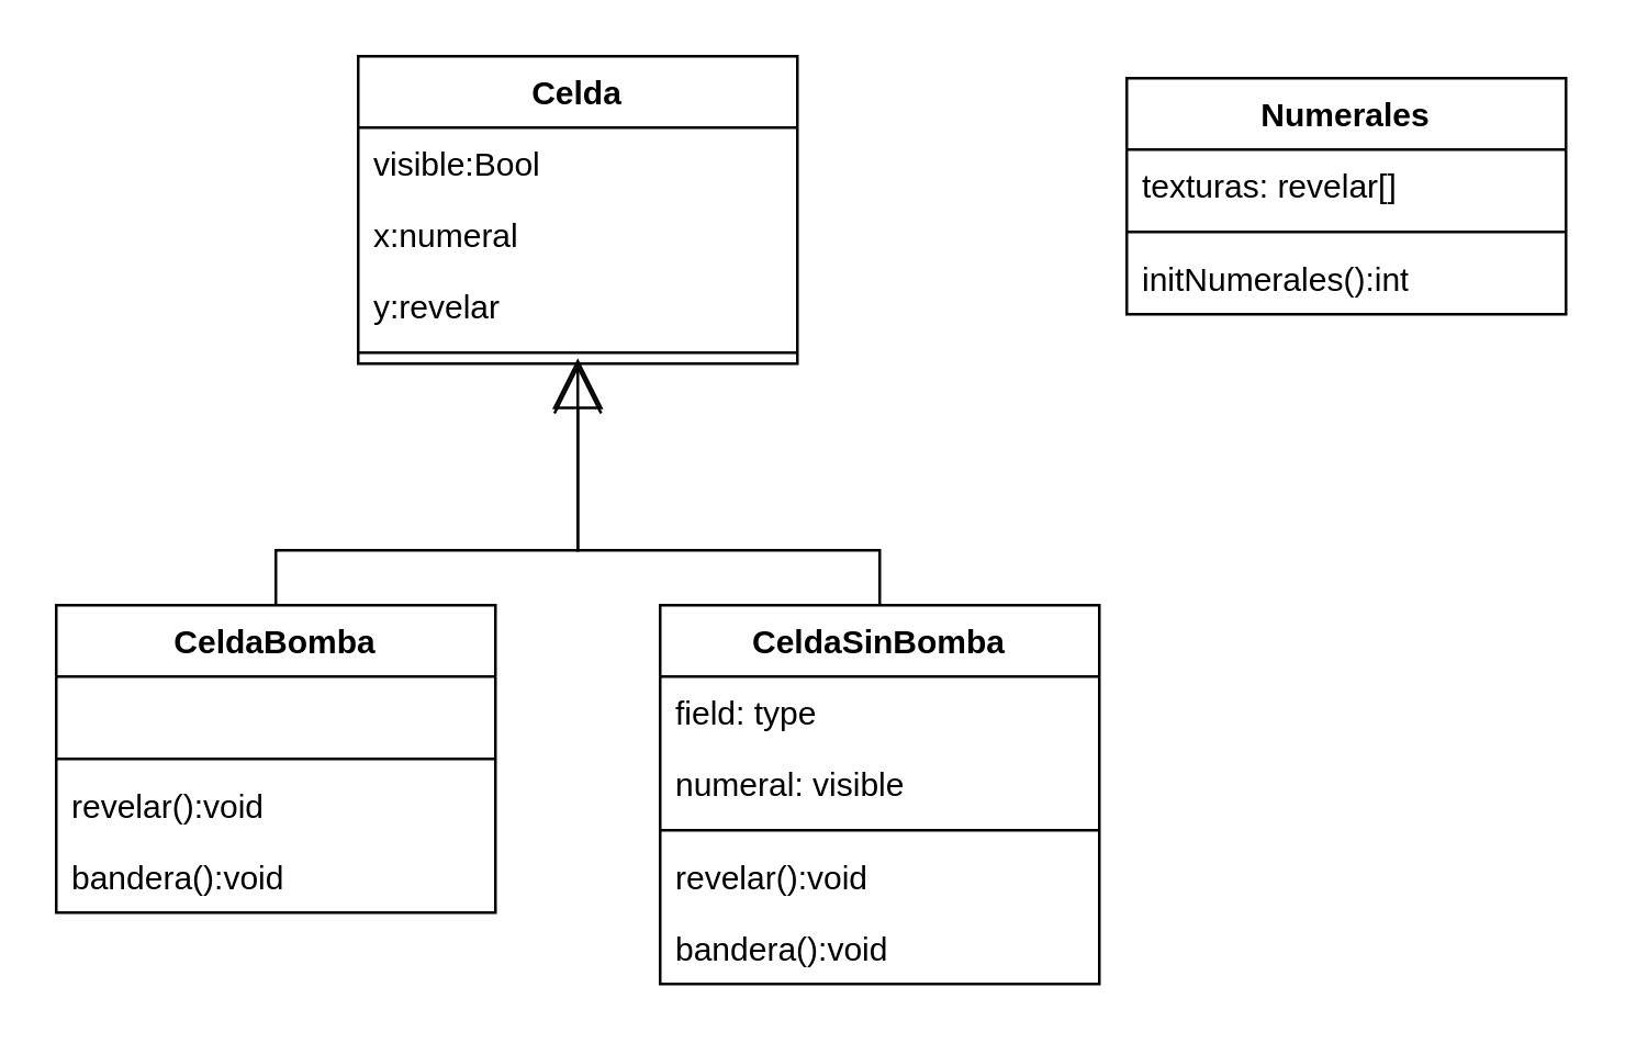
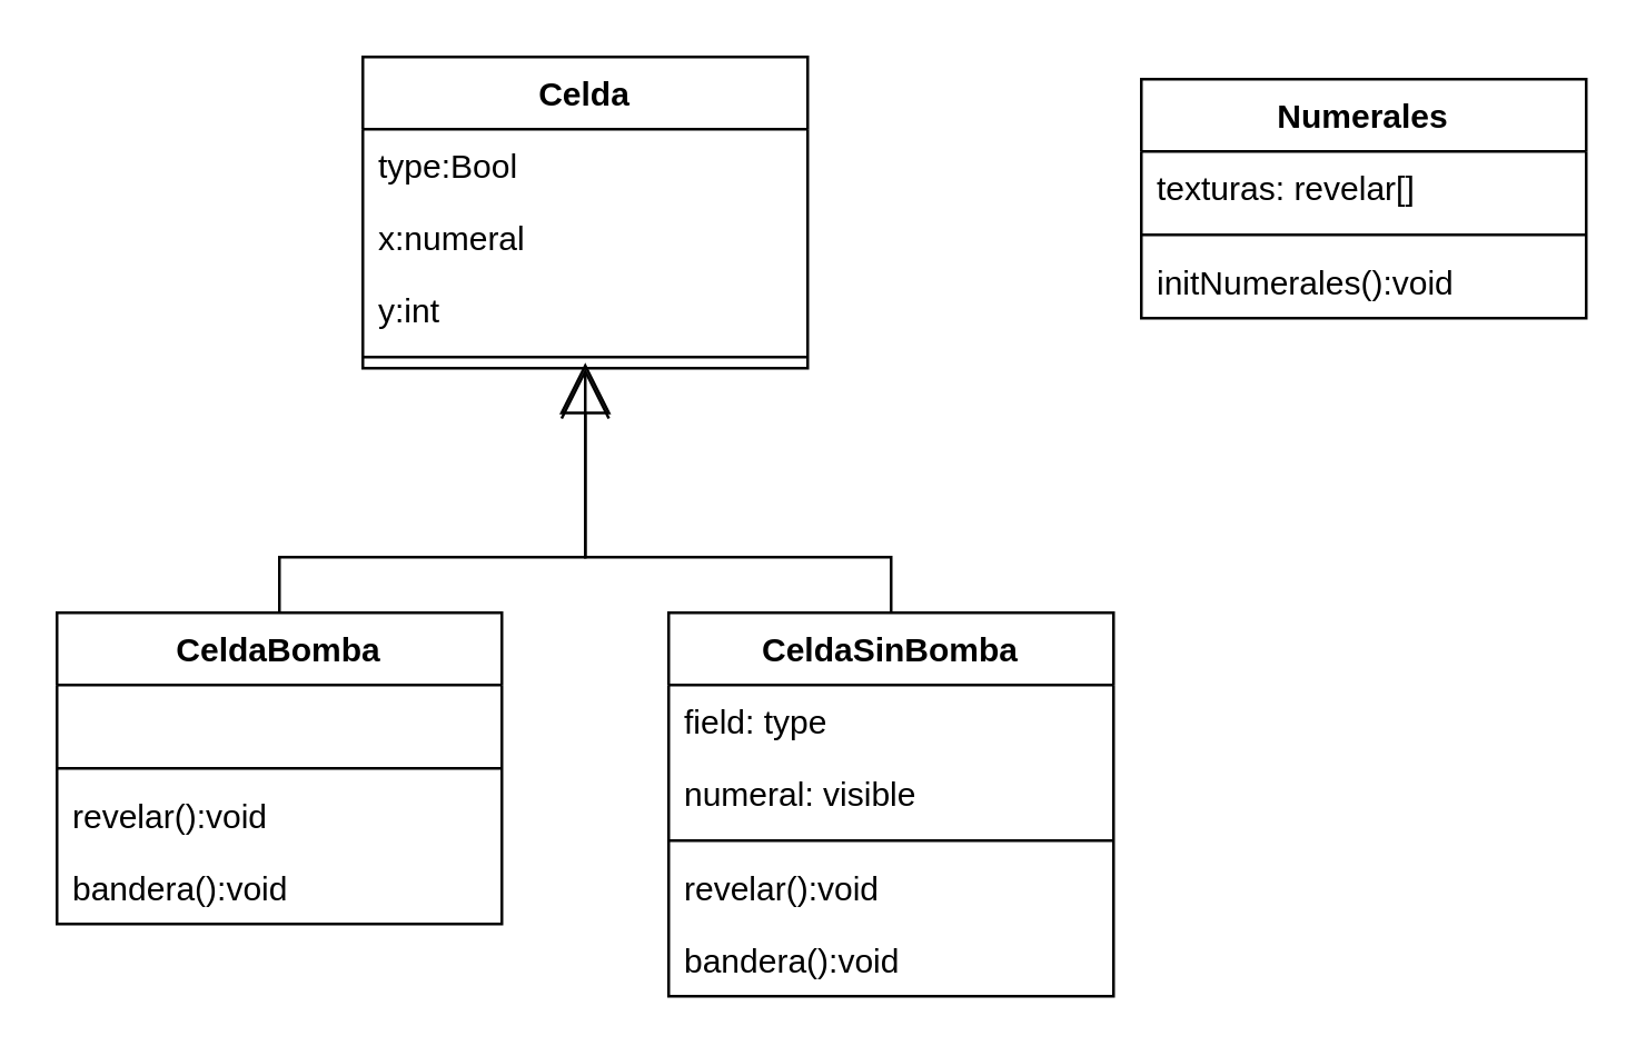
  <mxCell id="0" />
  <mxCell id="1" parent="0" />
  <mxCell id="2" value="Celda" style="swimlane;fontStyle=1;align=center;verticalAlign=top;childLayout=stackLayout;horizontal=1;startSize=26;horizontalStack=0;resizeParent=1;resizeParentMax=0;resizeLast=0;collapsible=1;marginBottom=0;whiteSpace=wrap;html=1;" vertex="1" parent="1"><mxGeometry x="130" y="20" width="160" height="112" as="geometry" /></mxCell>
- <mxCell id="3" value="visible:Bool" style="text;strokeColor=none;fillColor=none;align=left;verticalAlign=top;spacingLeft=4;spacingRight=4;overflow=hidden;rotatable=0;points=[[0,0.5],[1,0.5]];portConstraint=eastwest;whiteSpace=wrap;html=1;" vertex="1" parent="2"><mxGeometry y="26" width="160" height="26" as="geometry" /></mxCell>
+ <mxCell id="3" value="type:Bool" style="text;strokeColor=none;fillColor=none;align=left;verticalAlign=top;spacingLeft=4;spacingRight=4;overflow=hidden;rotatable=0;points=[[0,0.5],[1,0.5]];portConstraint=eastwest;whiteSpace=wrap;html=1;" vertex="1" parent="2"><mxGeometry y="26" width="160" height="26" as="geometry" /></mxCell>
  <mxCell id="4" value="x:numeral" style="text;strokeColor=none;fillColor=none;align=left;verticalAlign=top;spacingLeft=4;spacingRight=4;overflow=hidden;rotatable=0;points=[[0,0.5],[1,0.5]];portConstraint=eastwest;whiteSpace=wrap;html=1;" vertex="1" parent="2"><mxGeometry y="52" width="160" height="26" as="geometry" /></mxCell>
- <mxCell id="5" value="y&lt;span style=&quot;background-color: initial;&quot;&gt;:revelar&lt;/span&gt;" style="text;strokeColor=none;fillColor=none;align=left;verticalAlign=top;spacingLeft=4;spacingRight=4;overflow=hidden;rotatable=0;points=[[0,0.5],[1,0.5]];portConstraint=eastwest;whiteSpace=wrap;html=1;" vertex="1" parent="2"><mxGeometry y="78" width="160" height="26" as="geometry" /></mxCell>
+ <mxCell id="5" value="y&lt;span style=&quot;background-color: initial;&quot;&gt;:int&lt;/span&gt;" style="text;strokeColor=none;fillColor=none;align=left;verticalAlign=top;spacingLeft=4;spacingRight=4;overflow=hidden;rotatable=0;points=[[0,0.5],[1,0.5]];portConstraint=eastwest;whiteSpace=wrap;html=1;" vertex="1" parent="2"><mxGeometry y="78" width="160" height="26" as="geometry" /></mxCell>
  <mxCell id="6" value="" style="line;strokeWidth=1;fillColor=none;align=left;verticalAlign=middle;spacingTop=-1;spacingLeft=3;spacingRight=3;rotatable=0;labelPosition=right;points=[];portConstraint=eastwest;strokeColor=inherit;" vertex="1" parent="2"><mxGeometry y="104" width="160" height="8" as="geometry" /></mxCell>
  <mxCell id="7" value="Numerales" style="swimlane;fontStyle=1;align=center;verticalAlign=top;childLayout=stackLayout;horizontal=1;startSize=26;horizontalStack=0;resizeParent=1;resizeParentMax=0;resizeLast=0;collapsible=1;marginBottom=0;whiteSpace=wrap;html=1;" vertex="1" parent="1"><mxGeometry x="410" y="28" width="160" height="86" as="geometry" /></mxCell>
  <mxCell id="8" value="texturas: revelar[]" style="text;strokeColor=none;fillColor=none;align=left;verticalAlign=top;spacingLeft=4;spacingRight=4;overflow=hidden;rotatable=0;points=[[0,0.5],[1,0.5]];portConstraint=eastwest;whiteSpace=wrap;html=1;" vertex="1" parent="7"><mxGeometry y="26" width="160" height="26" as="geometry" /></mxCell>
  <mxCell id="9" value="" style="line;strokeWidth=1;fillColor=none;align=left;verticalAlign=middle;spacingTop=-1;spacingLeft=3;spacingRight=3;rotatable=0;labelPosition=right;points=[];portConstraint=eastwest;strokeColor=inherit;" vertex="1" parent="7"><mxGeometry y="52" width="160" height="8" as="geometry" /></mxCell>
- <mxCell id="10" value="initNumerales():int" style="text;strokeColor=none;fillColor=none;align=left;verticalAlign=top;spacingLeft=4;spacingRight=4;overflow=hidden;rotatable=0;points=[[0,0.5],[1,0.5]];portConstraint=eastwest;whiteSpace=wrap;html=1;" vertex="1" parent="7"><mxGeometry y="60" width="160" height="26" as="geometry" /></mxCell>
+ <mxCell id="10" value="initNumerales():void" style="text;strokeColor=none;fillColor=none;align=left;verticalAlign=top;spacingLeft=4;spacingRight=4;overflow=hidden;rotatable=0;points=[[0,0.5],[1,0.5]];portConstraint=eastwest;whiteSpace=wrap;html=1;" vertex="1" parent="7"><mxGeometry y="60" width="160" height="26" as="geometry" /></mxCell>
  <mxCell id="11" value="CeldaBomba&lt;div&gt;&lt;br&gt;&lt;/div&gt;" style="swimlane;fontStyle=1;align=center;verticalAlign=top;childLayout=stackLayout;horizontal=1;startSize=26;horizontalStack=0;resizeParent=1;resizeParentMax=0;resizeLast=0;collapsible=1;marginBottom=0;whiteSpace=wrap;html=1;" vertex="1" parent="1"><mxGeometry x="20" y="220" width="160" height="112" as="geometry" /></mxCell>
  <mxCell id="12" value="&lt;div&gt;&lt;br&gt;&lt;/div&gt;&lt;div&gt;&lt;br&gt;&lt;/div&gt;" style="text;strokeColor=none;fillColor=none;align=left;verticalAlign=top;spacingLeft=4;spacingRight=4;overflow=hidden;rotatable=0;points=[[0,0.5],[1,0.5]];portConstraint=eastwest;whiteSpace=wrap;html=1;" vertex="1" parent="11"><mxGeometry y="26" width="160" height="26" as="geometry" /></mxCell>
  <mxCell id="13" value="" style="line;strokeWidth=1;fillColor=none;align=left;verticalAlign=middle;spacingTop=-1;spacingLeft=3;spacingRight=3;rotatable=0;labelPosition=right;points=[];portConstraint=eastwest;strokeColor=inherit;" vertex="1" parent="11"><mxGeometry y="52" width="160" height="8" as="geometry" /></mxCell>
  <mxCell id="14" value="revelar():void" style="text;strokeColor=none;fillColor=none;align=left;verticalAlign=top;spacingLeft=4;spacingRight=4;overflow=hidden;rotatable=0;points=[[0,0.5],[1,0.5]];portConstraint=eastwest;whiteSpace=wrap;html=1;" vertex="1" parent="11"><mxGeometry y="60" width="160" height="26" as="geometry" /></mxCell>
  <mxCell id="15" value="bandera()&lt;span style=&quot;background-color: initial;&quot;&gt;:void&lt;/span&gt;" style="text;strokeColor=none;fillColor=none;align=left;verticalAlign=top;spacingLeft=4;spacingRight=4;overflow=hidden;rotatable=0;points=[[0,0.5],[1,0.5]];portConstraint=eastwest;whiteSpace=wrap;html=1;" vertex="1" parent="11"><mxGeometry y="86" width="160" height="26" as="geometry" /></mxCell>
  <mxCell id="16" value="CeldaSinBomba" style="swimlane;fontStyle=1;align=center;verticalAlign=top;childLayout=stackLayout;horizontal=1;startSize=26;horizontalStack=0;resizeParent=1;resizeParentMax=0;resizeLast=0;collapsible=1;marginBottom=0;whiteSpace=wrap;html=1;" vertex="1" parent="1"><mxGeometry x="240" y="220" width="160" height="138" as="geometry" /></mxCell>
  <mxCell id="17" value="field: type" style="text;strokeColor=none;fillColor=none;align=left;verticalAlign=top;spacingLeft=4;spacingRight=4;overflow=hidden;rotatable=0;points=[[0,0.5],[1,0.5]];portConstraint=eastwest;whiteSpace=wrap;html=1;" vertex="1" parent="16"><mxGeometry y="26" width="160" height="26" as="geometry" /></mxCell>
  <mxCell id="18" value="numeral: visible" style="text;strokeColor=none;fillColor=none;align=left;verticalAlign=top;spacingLeft=4;spacingRight=4;overflow=hidden;rotatable=0;points=[[0,0.5],[1,0.5]];portConstraint=eastwest;whiteSpace=wrap;html=1;" vertex="1" parent="16"><mxGeometry y="52" width="160" height="26" as="geometry" /></mxCell>
  <mxCell id="19" value="" style="line;strokeWidth=1;fillColor=none;align=left;verticalAlign=middle;spacingTop=-1;spacingLeft=3;spacingRight=3;rotatable=0;labelPosition=right;points=[];portConstraint=eastwest;strokeColor=inherit;" vertex="1" parent="16"><mxGeometry y="78" width="160" height="8" as="geometry" /></mxCell>
  <mxCell id="20" value="revelar():void" style="text;strokeColor=none;fillColor=none;align=left;verticalAlign=top;spacingLeft=4;spacingRight=4;overflow=hidden;rotatable=0;points=[[0,0.5],[1,0.5]];portConstraint=eastwest;whiteSpace=wrap;html=1;" vertex="1" parent="16"><mxGeometry y="86" width="160" height="26" as="geometry" /></mxCell>
  <mxCell id="21" value="bandera()&lt;span style=&quot;background-color: initial;&quot;&gt;:void&lt;/span&gt;" style="text;strokeColor=none;fillColor=none;align=left;verticalAlign=top;spacingLeft=4;spacingRight=4;overflow=hidden;rotatable=0;points=[[0,0.5],[1,0.5]];portConstraint=eastwest;whiteSpace=wrap;html=1;" vertex="1" parent="16"><mxGeometry y="112" width="160" height="26" as="geometry" /></mxCell>
  <mxCell id="22" value="" style="endArrow=open;endSize=16;endFill=0;html=1;rounded=0;exitX=0.5;exitY=0;exitDx=0;exitDy=0;entryX=0.5;entryY=1;entryDx=0;entryDy=0;" edge="1" parent="1" source="11" target="2"><mxGeometry width="160" relative="1" as="geometry"><mxPoint x="180" y="170" as="sourcePoint" /><mxPoint x="340" y="170" as="targetPoint" /><Array as="points"><mxPoint x="100" y="200" /><mxPoint x="210" y="200" /></Array></mxGeometry></mxCell>
  <mxCell id="23" value="" style="endArrow=block;endSize=16;endFill=0;html=1;rounded=0;exitX=0.5;exitY=0;exitDx=0;exitDy=0;" edge="1" parent="1" source="16"><mxGeometry width="160" relative="1" as="geometry"><mxPoint x="360" y="200" as="sourcePoint" /><mxPoint x="210" y="130" as="targetPoint" /><Array as="points"><mxPoint x="320" y="200" /><mxPoint x="210" y="200" /></Array></mxGeometry></mxCell>
